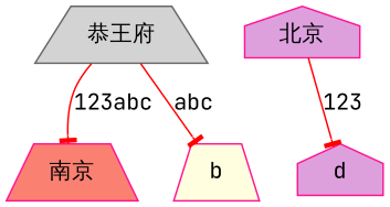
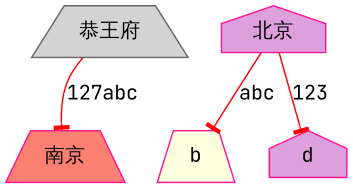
  digraph {
    fontname="JetBrains Mono"
    node [color=deeppink fillcolor=plum fontname="JetBrains Mono" shape=trapezium style=filled]
    edge [arrowhead=tee color=red fontname="JetBrains Mono"]
    n1 [color=gray40 fillcolor=lightgrey label="恭王府"]
    n2 [fillcolor=salmon label="南京"]
    b [fillcolor=lightyellow]
    d [shape=house]
    n5 [label="北京" shape=house]
-   n1 -> n2 [label="123abc"]
-   n1 -> b [label=abc]
+   n1 -> n2 [label="127abc"]
+   n5 -> b [label=abc]
    n5 -> d [label=123]
  }
